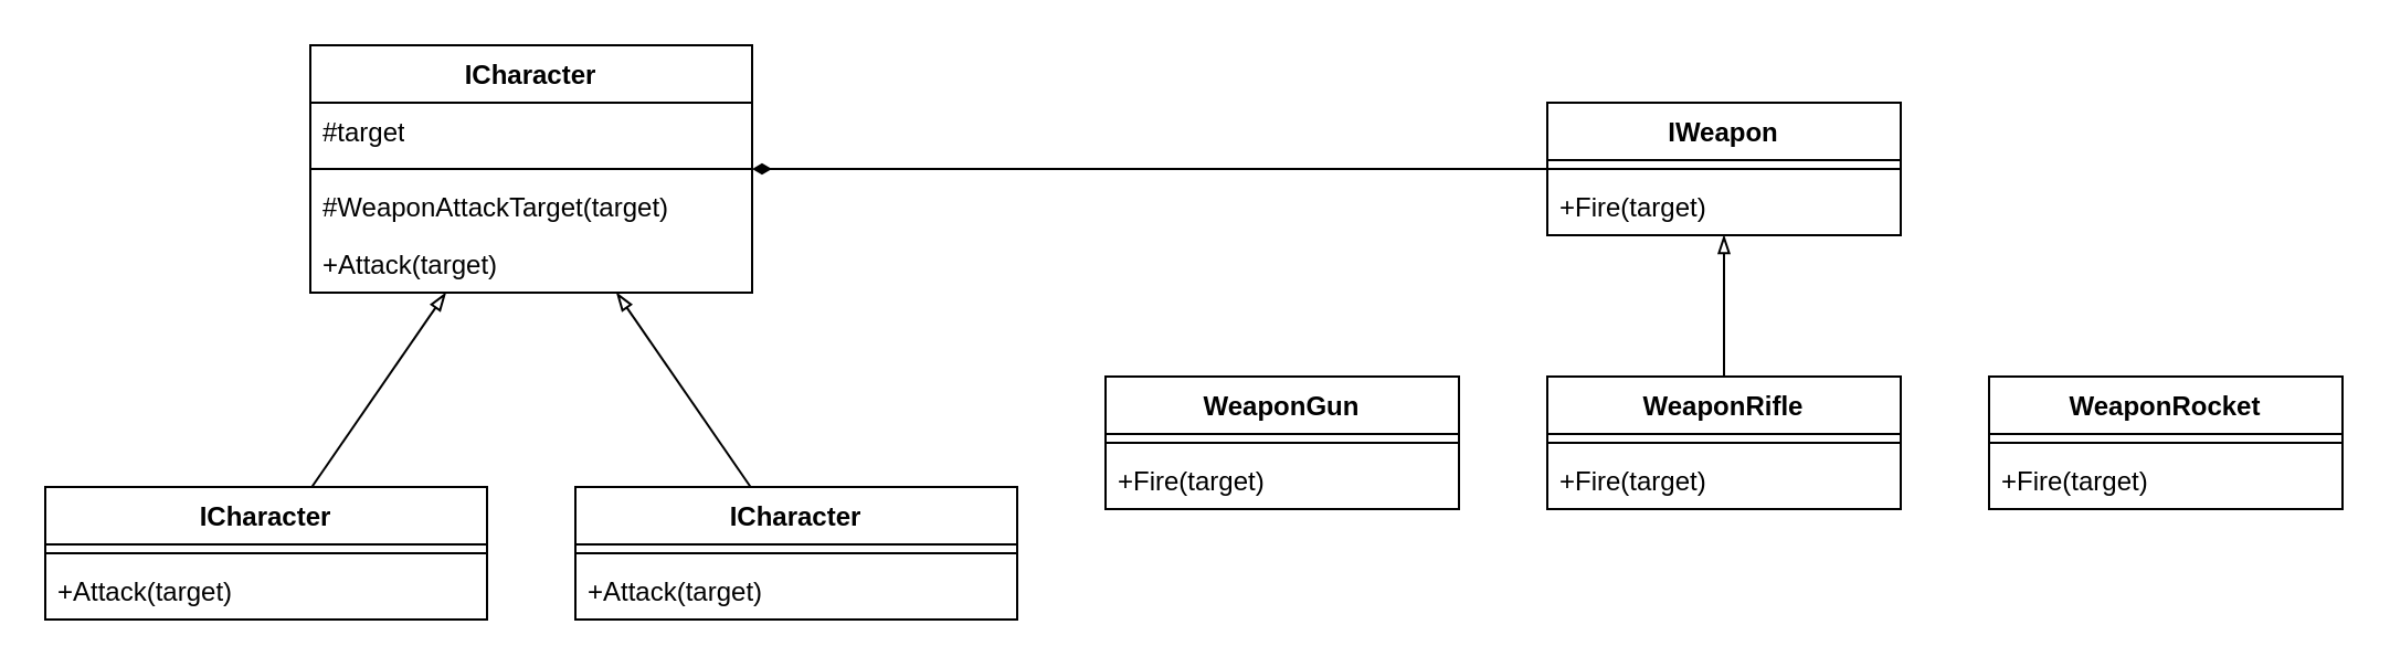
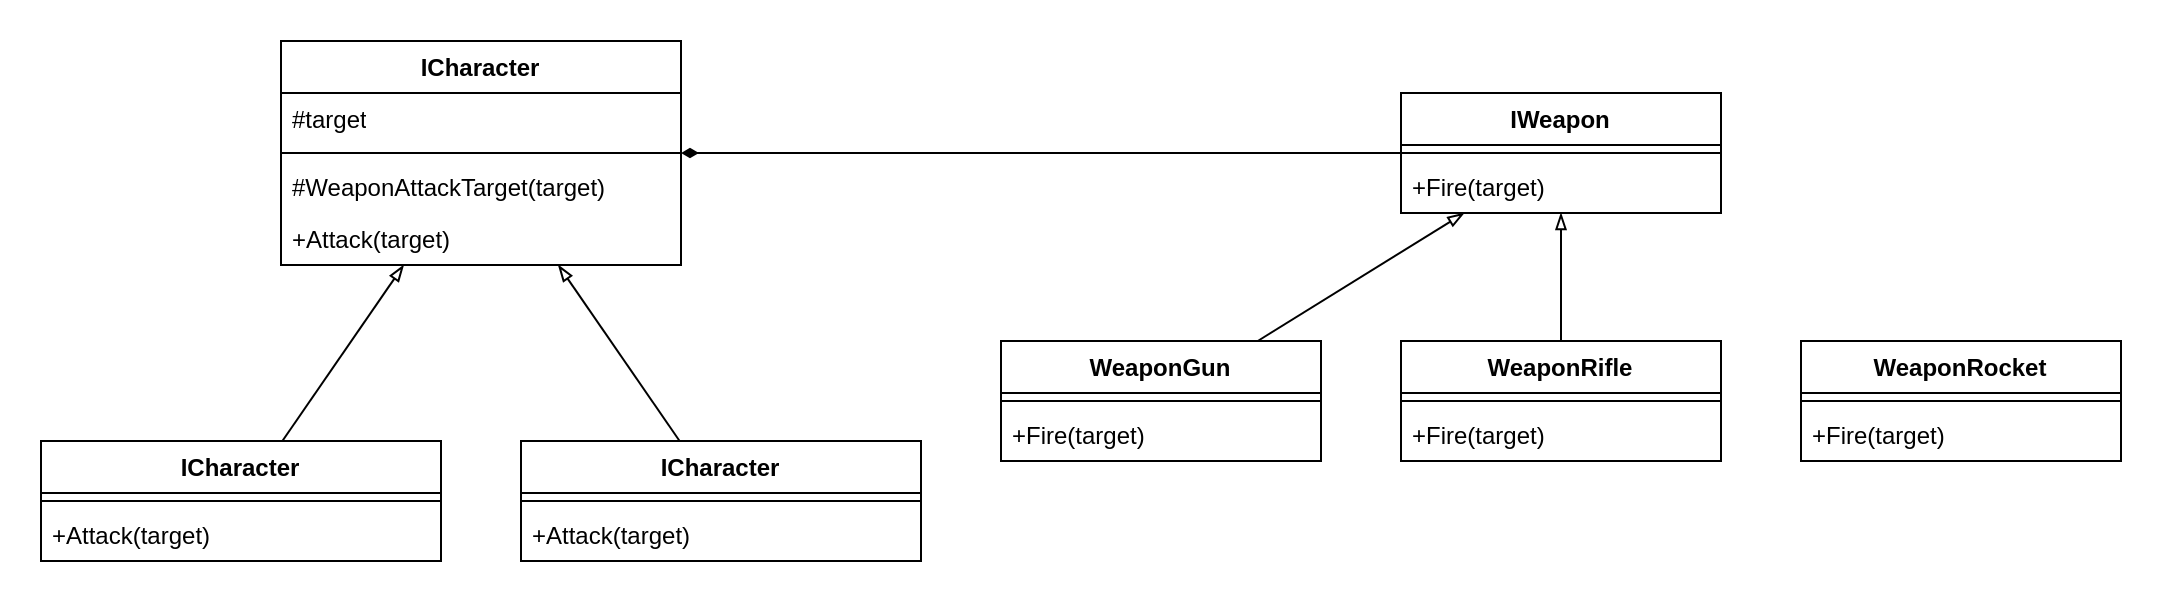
  <mxCell id="0" />
  <mxCell id="1" parent="0" />
  <mxCell id="2" value="ICharacter" style="swimlane;fontStyle=1;align=center;verticalAlign=top;childLayout=stackLayout;horizontal=1;startSize=26;horizontalStack=0;resizeParent=1;resizeParentMax=0;resizeLast=0;collapsible=1;marginBottom=0;whiteSpace=wrap;html=1;" vertex="1" parent="1"><mxGeometry x="140" y="20" width="200" height="112" as="geometry" /></mxCell>
  <mxCell id="3" value="#target" style="text;strokeColor=none;fillColor=none;align=left;verticalAlign=top;spacingLeft=4;spacingRight=4;overflow=hidden;rotatable=0;points=[[0,0.5],[1,0.5]];portConstraint=eastwest;whiteSpace=wrap;html=1;" vertex="1" parent="2"><mxGeometry y="26" width="200" height="26" as="geometry" /></mxCell>
  <mxCell id="4" value="" style="line;strokeWidth=1;fillColor=none;align=left;verticalAlign=middle;spacingTop=-1;spacingLeft=3;spacingRight=3;rotatable=0;labelPosition=right;points=[];portConstraint=eastwest;strokeColor=inherit;" vertex="1" parent="2"><mxGeometry y="52" width="200" height="8" as="geometry" /></mxCell>
  <mxCell id="5" value="#WeaponAttackTarget(target)" style="text;strokeColor=none;fillColor=none;align=left;verticalAlign=top;spacingLeft=4;spacingRight=4;overflow=hidden;rotatable=0;points=[[0,0.5],[1,0.5]];portConstraint=eastwest;whiteSpace=wrap;html=1;" vertex="1" parent="2"><mxGeometry y="60" width="200" height="26" as="geometry" /></mxCell>
  <mxCell id="6" value="+Attack(target)" style="text;strokeColor=none;fillColor=none;align=left;verticalAlign=top;spacingLeft=4;spacingRight=4;overflow=hidden;rotatable=0;points=[[0,0.5],[1,0.5]];portConstraint=eastwest;whiteSpace=wrap;html=1;" vertex="1" parent="2"><mxGeometry y="86" width="200" height="26" as="geometry" /></mxCell>
  <mxCell id="7" style="edgeStyle=none;rounded=0;orthogonalLoop=1;jettySize=auto;html=1;endArrow=blockThin;endFill=0;" edge="1" parent="1" source="8" target="2"><mxGeometry relative="1" as="geometry" /></mxCell>
  <mxCell id="8" value="ICharacter" style="swimlane;fontStyle=1;align=center;verticalAlign=top;childLayout=stackLayout;horizontal=1;startSize=26;horizontalStack=0;resizeParent=1;resizeParentMax=0;resizeLast=0;collapsible=1;marginBottom=0;whiteSpace=wrap;html=1;" vertex="1" parent="1"><mxGeometry x="20" y="220" width="200" height="60" as="geometry" /></mxCell>
  <mxCell id="9" value="" style="line;strokeWidth=1;fillColor=none;align=left;verticalAlign=middle;spacingTop=-1;spacingLeft=3;spacingRight=3;rotatable=0;labelPosition=right;points=[];portConstraint=eastwest;strokeColor=inherit;" vertex="1" parent="8"><mxGeometry y="26" width="200" height="8" as="geometry" /></mxCell>
  <mxCell id="10" value="+Attack(target)" style="text;strokeColor=none;fillColor=none;align=left;verticalAlign=top;spacingLeft=4;spacingRight=4;overflow=hidden;rotatable=0;points=[[0,0.5],[1,0.5]];portConstraint=eastwest;whiteSpace=wrap;html=1;" vertex="1" parent="8"><mxGeometry y="34" width="200" height="26" as="geometry" /></mxCell>
  <mxCell id="11" style="edgeStyle=none;rounded=0;orthogonalLoop=1;jettySize=auto;html=1;endArrow=blockThin;endFill=0;" edge="1" parent="1" source="12" target="2"><mxGeometry relative="1" as="geometry" /></mxCell>
  <mxCell id="12" value="ICharacter" style="swimlane;fontStyle=1;align=center;verticalAlign=top;childLayout=stackLayout;horizontal=1;startSize=26;horizontalStack=0;resizeParent=1;resizeParentMax=0;resizeLast=0;collapsible=1;marginBottom=0;whiteSpace=wrap;html=1;" vertex="1" parent="1"><mxGeometry x="260" y="220" width="200" height="60" as="geometry" /></mxCell>
  <mxCell id="13" value="" style="line;strokeWidth=1;fillColor=none;align=left;verticalAlign=middle;spacingTop=-1;spacingLeft=3;spacingRight=3;rotatable=0;labelPosition=right;points=[];portConstraint=eastwest;strokeColor=inherit;" vertex="1" parent="12"><mxGeometry y="26" width="200" height="8" as="geometry" /></mxCell>
  <mxCell id="14" value="+Attack(target)" style="text;strokeColor=none;fillColor=none;align=left;verticalAlign=top;spacingLeft=4;spacingRight=4;overflow=hidden;rotatable=0;points=[[0,0.5],[1,0.5]];portConstraint=eastwest;whiteSpace=wrap;html=1;" vertex="1" parent="12"><mxGeometry y="34" width="200" height="26" as="geometry" /></mxCell>
  <mxCell id="15" style="edgeStyle=none;rounded=0;orthogonalLoop=1;jettySize=auto;html=1;endArrow=diamondThin;endFill=1;" edge="1" parent="1" source="16" target="2"><mxGeometry relative="1" as="geometry" /></mxCell>
  <mxCell id="16" value="IWeapon" style="swimlane;fontStyle=1;align=center;verticalAlign=top;childLayout=stackLayout;horizontal=1;startSize=26;horizontalStack=0;resizeParent=1;resizeParentMax=0;resizeLast=0;collapsible=1;marginBottom=0;whiteSpace=wrap;html=1;" vertex="1" parent="1"><mxGeometry x="700" y="46" width="160" height="60" as="geometry" /></mxCell>
  <mxCell id="17" value="" style="line;strokeWidth=1;fillColor=none;align=left;verticalAlign=middle;spacingTop=-1;spacingLeft=3;spacingRight=3;rotatable=0;labelPosition=right;points=[];portConstraint=eastwest;strokeColor=inherit;" vertex="1" parent="16"><mxGeometry y="26" width="160" height="8" as="geometry" /></mxCell>
  <mxCell id="18" value="+Fire(target)" style="text;strokeColor=none;fillColor=none;align=left;verticalAlign=top;spacingLeft=4;spacingRight=4;overflow=hidden;rotatable=0;points=[[0,0.5],[1,0.5]];portConstraint=eastwest;whiteSpace=wrap;html=1;" vertex="1" parent="16"><mxGeometry y="34" width="160" height="26" as="geometry" /></mxCell>
  <mxCell id="19" style="edgeStyle=none;rounded=0;orthogonalLoop=1;jettySize=auto;html=1;endArrow=blockThin;endFill=0;" edge="1" parent="1" source="20" target="16"><mxGeometry relative="1" as="geometry" /></mxCell>
  <mxCell id="20" value="WeaponRifle" style="swimlane;fontStyle=1;align=center;verticalAlign=top;childLayout=stackLayout;horizontal=1;startSize=26;horizontalStack=0;resizeParent=1;resizeParentMax=0;resizeLast=0;collapsible=1;marginBottom=0;whiteSpace=wrap;html=1;" vertex="1" parent="1"><mxGeometry x="700" y="170" width="160" height="60" as="geometry" /></mxCell>
  <mxCell id="21" value="" style="line;strokeWidth=1;fillColor=none;align=left;verticalAlign=middle;spacingTop=-1;spacingLeft=3;spacingRight=3;rotatable=0;labelPosition=right;points=[];portConstraint=eastwest;strokeColor=inherit;" vertex="1" parent="20"><mxGeometry y="26" width="160" height="8" as="geometry" /></mxCell>
  <mxCell id="22" value="+Fire(target)" style="text;strokeColor=none;fillColor=none;align=left;verticalAlign=top;spacingLeft=4;spacingRight=4;overflow=hidden;rotatable=0;points=[[0,0.5],[1,0.5]];portConstraint=eastwest;whiteSpace=wrap;html=1;" vertex="1" parent="20"><mxGeometry y="34" width="160" height="26" as="geometry" /></mxCell>
+ <mxCell id="23" style="edgeStyle=none;rounded=0;orthogonalLoop=1;jettySize=auto;html=1;endArrow=blockThin;endFill=0;" edge="1" parent="1" source="24" target="16"><mxGeometry relative="1" as="geometry" /></mxCell>
  <mxCell id="24" value="WeaponGun" style="swimlane;fontStyle=1;align=center;verticalAlign=top;childLayout=stackLayout;horizontal=1;startSize=26;horizontalStack=0;resizeParent=1;resizeParentMax=0;resizeLast=0;collapsible=1;marginBottom=0;whiteSpace=wrap;html=1;" vertex="1" parent="1"><mxGeometry x="500" y="170" width="160" height="60" as="geometry" /></mxCell>
  <mxCell id="25" value="" style="line;strokeWidth=1;fillColor=none;align=left;verticalAlign=middle;spacingTop=-1;spacingLeft=3;spacingRight=3;rotatable=0;labelPosition=right;points=[];portConstraint=eastwest;strokeColor=inherit;" vertex="1" parent="24"><mxGeometry y="26" width="160" height="8" as="geometry" /></mxCell>
  <mxCell id="26" value="+Fire(target)" style="text;strokeColor=none;fillColor=none;align=left;verticalAlign=top;spacingLeft=4;spacingRight=4;overflow=hidden;rotatable=0;points=[[0,0.5],[1,0.5]];portConstraint=eastwest;whiteSpace=wrap;html=1;" vertex="1" parent="24"><mxGeometry y="34" width="160" height="26" as="geometry" /></mxCell>
  <mxCell id="27" value="WeaponRocket" style="swimlane;fontStyle=1;align=center;verticalAlign=top;childLayout=stackLayout;horizontal=1;startSize=26;horizontalStack=0;resizeParent=1;resizeParentMax=0;resizeLast=0;collapsible=1;marginBottom=0;whiteSpace=wrap;html=1;" vertex="1" parent="1"><mxGeometry x="900" y="170" width="160" height="60" as="geometry" /></mxCell>
  <mxCell id="28" value="" style="line;strokeWidth=1;fillColor=none;align=left;verticalAlign=middle;spacingTop=-1;spacingLeft=3;spacingRight=3;rotatable=0;labelPosition=right;points=[];portConstraint=eastwest;strokeColor=inherit;" vertex="1" parent="27"><mxGeometry y="26" width="160" height="8" as="geometry" /></mxCell>
  <mxCell id="29" value="+Fire(target)" style="text;strokeColor=none;fillColor=none;align=left;verticalAlign=top;spacingLeft=4;spacingRight=4;overflow=hidden;rotatable=0;points=[[0,0.5],[1,0.5]];portConstraint=eastwest;whiteSpace=wrap;html=1;" vertex="1" parent="27"><mxGeometry y="34" width="160" height="26" as="geometry" /></mxCell>
